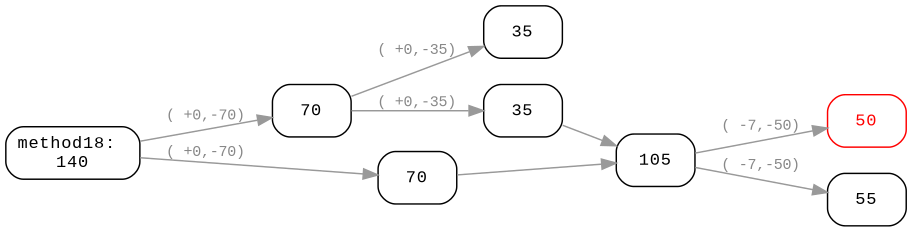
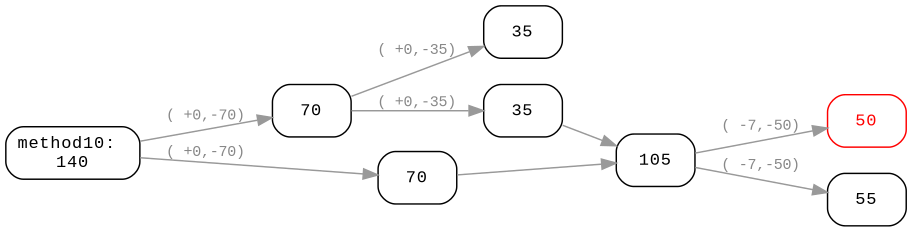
  digraph {
    fontname="Liberation Mono"
    rankdir=LR
    node [color=black fontcolor=black fontname="Liberation Mono" fontsize=12 shape=box style=rounded]
    edge [color="#999999" fontcolor="#888888" fontname="Liberation Mono" fontsize=10]
-   n1 [label="method18: \n140"]
+   n1 [label="method10: \n140"]
    n2 [label=70]
    n3 [label=70]
    n4 [label=35]
    n5 [label=35]
    n6 [label=105]
    n7 [color=red fontcolor=red label=50]
    n8 [label=55]
    n1 -> n2 [label="( +0,-70)"]
    n1 -> n3 [label="( +0,-70)"]
    n2 -> n4 [label="( +0,-35)"]
    n2 -> n5 [label="( +0,-35)"]
    n3 -> n6
    n5 -> n6
    n6 -> n7 [label="( -7,-50)"]
    n6 -> n8 [label="( -7,-50)"]
  }
